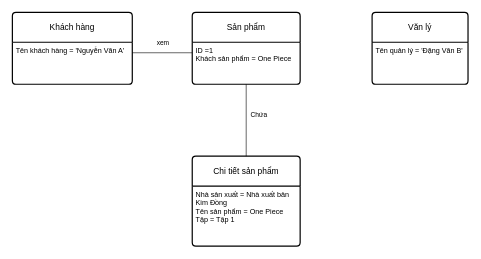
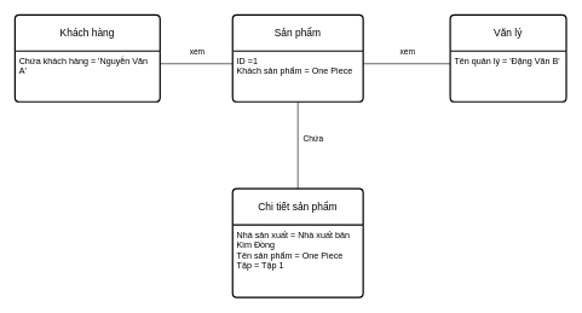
  <mxCell id="0" />
  <mxCell id="1" parent="0" />
  <mxCell id="2" value="Khách hàng" style="swimlane;childLayout=stackLayout;horizontal=1;startSize=50;horizontalStack=0;rounded=1;fontSize=14;fontStyle=0;strokeWidth=2;resizeParent=0;resizeLast=1;shadow=0;dashed=0;align=center;arcSize=4;whiteSpace=wrap;html=1;" vertex="1" parent="1"><mxGeometry x="20" y="20" width="200" height="120" as="geometry" /></mxCell>
- <mxCell id="3" value="Tên khách hàng = 'Nguyễn Văn A'" style="align=left;strokeColor=none;fillColor=none;spacingLeft=4;spacingRight=4;fontSize=12;verticalAlign=top;resizable=0;rotatable=0;part=1;html=1;whiteSpace=wrap;" vertex="1" parent="2"><mxGeometry y="50" width="200" height="70" as="geometry" /></mxCell>
+ <mxCell id="3" value="Chứa khách hàng = 'Nguyễn Văn A'" style="align=left;strokeColor=none;fillColor=none;spacingLeft=4;spacingRight=4;fontSize=12;verticalAlign=top;resizable=0;rotatable=0;part=1;html=1;whiteSpace=wrap;" vertex="1" parent="2"><mxGeometry y="50" width="200" height="70" as="geometry" /></mxCell>
  <mxCell id="4" value="Sản phẩm" style="swimlane;childLayout=stackLayout;horizontal=1;startSize=50;horizontalStack=0;rounded=1;fontSize=14;fontStyle=0;strokeWidth=2;resizeParent=0;resizeLast=1;shadow=0;dashed=0;align=center;arcSize=4;whiteSpace=wrap;html=1;" vertex="1" parent="1"><mxGeometry x="320" y="20" width="180" height="120" as="geometry" /></mxCell>
  <mxCell id="5" value="ID =1&lt;div&gt;Khách sản phẩm = One Piece&lt;/div&gt;" style="align=left;strokeColor=none;fillColor=none;spacingLeft=4;spacingRight=4;fontSize=12;verticalAlign=top;resizable=0;rotatable=0;part=1;html=1;whiteSpace=wrap;" vertex="1" parent="4"><mxGeometry y="50" width="180" height="70" as="geometry" /></mxCell>
  <mxCell id="6" value="Văn lý" style="swimlane;childLayout=stackLayout;horizontal=1;startSize=50;horizontalStack=0;rounded=1;fontSize=14;fontStyle=0;strokeWidth=2;resizeParent=0;resizeLast=1;shadow=0;dashed=0;align=center;arcSize=4;whiteSpace=wrap;html=1;" vertex="1" parent="1"><mxGeometry x="620" y="20" width="160" height="120" as="geometry" /></mxCell>
  <mxCell id="7" value="Tên quản lý = 'Đặng Văn B'" style="align=left;strokeColor=none;fillColor=none;spacingLeft=4;spacingRight=4;fontSize=12;verticalAlign=top;resizable=0;rotatable=0;part=1;html=1;whiteSpace=wrap;" vertex="1" parent="6"><mxGeometry y="50" width="160" height="70" as="geometry" /></mxCell>
  <mxCell id="8" value="Chi tiết sản phẩm" style="swimlane;childLayout=stackLayout;horizontal=1;startSize=50;horizontalStack=0;rounded=1;fontSize=14;fontStyle=0;strokeWidth=2;resizeParent=0;resizeLast=1;shadow=0;dashed=0;align=center;arcSize=4;whiteSpace=wrap;html=1;" vertex="1" parent="1"><mxGeometry x="320" y="260" width="180" height="150" as="geometry" /></mxCell>
  <mxCell id="9" value="Nhà sản xuất = Nhà xuất bản Kim Đồng&lt;div&gt;Tên sản phẩm = One Piece&lt;/div&gt;&lt;div&gt;Tập = Tập 1&lt;/div&gt;" style="align=left;strokeColor=none;fillColor=none;spacingLeft=4;spacingRight=4;fontSize=12;verticalAlign=top;resizable=0;rotatable=0;part=1;html=1;whiteSpace=wrap;" vertex="1" parent="8"><mxGeometry y="50" width="180" height="100" as="geometry" /></mxCell>
  <mxCell id="10" value="" style="endArrow=none;html=1;rounded=0;exitX=1;exitY=0.25;exitDx=0;exitDy=0;entryX=0;entryY=0.25;entryDx=0;entryDy=0;" edge="1" parent="1" source="3" target="5"><mxGeometry width="50" height="50" relative="1" as="geometry"><mxPoint x="390" y="340" as="sourcePoint" /><mxPoint x="440" y="290" as="targetPoint" /></mxGeometry></mxCell>
  <mxCell id="11" value="xem" style="edgeLabel;html=1;align=center;verticalAlign=middle;resizable=0;points=[];" vertex="1" connectable="0" parent="10"><mxGeometry relative="1" as="geometry"><mxPoint y="-17" as="offset" /></mxGeometry></mxCell>
+ <mxCell id="12" value="" style="endArrow=none;html=1;rounded=0;exitX=1;exitY=0.25;exitDx=0;exitDy=0;entryX=0;entryY=0.25;entryDx=0;entryDy=0;" edge="1" parent="1" source="5" target="7"><mxGeometry width="50" height="50" relative="1" as="geometry"><mxPoint x="390" y="340" as="sourcePoint" /><mxPoint x="440" y="290" as="targetPoint" /></mxGeometry></mxCell>
+ <mxCell id="13" value="xem" style="edgeLabel;html=1;align=center;verticalAlign=middle;resizable=0;points=[];" vertex="1" connectable="0" parent="12"><mxGeometry y="-2" relative="1" as="geometry"><mxPoint y="-19" as="offset" /></mxGeometry></mxCell>
  <mxCell id="14" value="" style="endArrow=none;html=1;rounded=0;entryX=0.5;entryY=1;entryDx=0;entryDy=0;exitX=0.5;exitY=0;exitDx=0;exitDy=0;" edge="1" parent="1" source="8" target="5"><mxGeometry width="50" height="50" relative="1" as="geometry"><mxPoint x="390" y="340" as="sourcePoint" /><mxPoint x="440" y="290" as="targetPoint" /></mxGeometry></mxCell>
  <mxCell id="15" value="Chứa" style="edgeLabel;html=1;align=center;verticalAlign=middle;resizable=0;points=[];" vertex="1" connectable="0" parent="14"><mxGeometry x="0.2" relative="1" as="geometry"><mxPoint x="20" y="2" as="offset" /></mxGeometry></mxCell>
